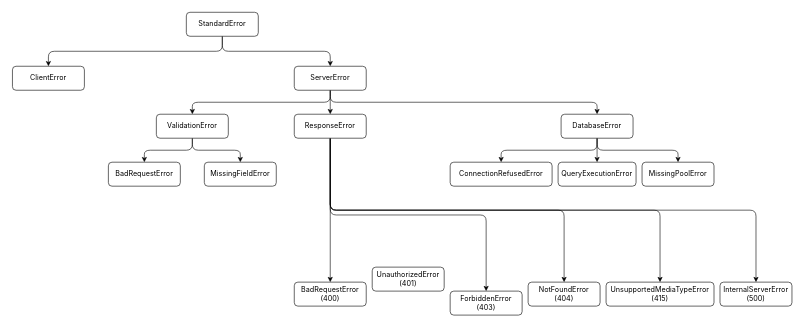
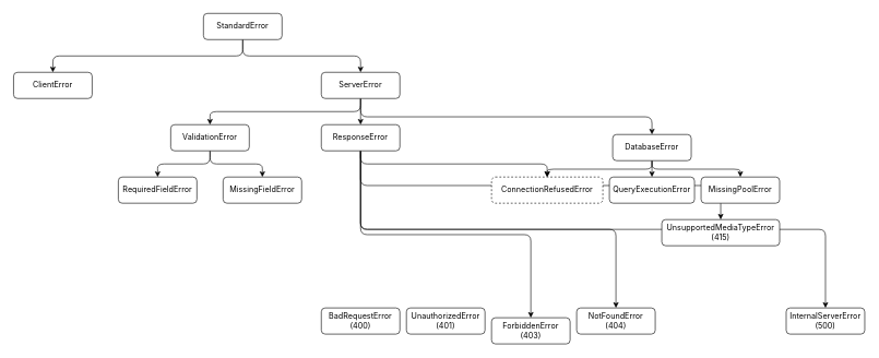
  <mxCell id="0" />
  <mxCell id="1" parent="0" />
  <mxCell id="2" style="edgeStyle=elbowEdgeStyle;html=1;entryX=0.5;entryY=0;entryDx=0;entryDy=0;shadow=0;rounded=1;elbow=vertical;" parent="1" source="4" target="9" edge="1"><mxGeometry relative="1" as="geometry" /></mxCell>
  <mxCell id="3" style="edgeStyle=elbowEdgeStyle;rounded=1;html=1;entryX=0.5;entryY=0;entryDx=0;entryDy=0;shadow=0;elbow=vertical;" parent="1" source="4" target="5" edge="1"><mxGeometry relative="1" as="geometry" /></mxCell>
  <mxCell id="4" value="StandardError" style="rounded=1;whiteSpace=wrap;html=1;fontFamily=Inter;fontSource=https%3A%2F%2Ffonts.googleapis.com%2Fcss%3Ffamily%3DInter;shadow=0;" parent="1" vertex="1"><mxGeometry x="310" y="20" width="120" height="40" as="geometry" /></mxCell>
  <mxCell id="5" value="ClientError" style="rounded=1;whiteSpace=wrap;html=1;fontFamily=Inter;fontSource=https%3A%2F%2Ffonts.googleapis.com%2Fcss%3Ffamily%3DInter;shadow=0;" parent="1" vertex="1"><mxGeometry x="20" y="110" width="120" height="40" as="geometry" /></mxCell>
  <mxCell id="6" style="edgeStyle=elbowEdgeStyle;html=1;entryX=0.5;entryY=0;entryDx=0;entryDy=0;shadow=0;rounded=1;elbow=vertical;" parent="1" source="9" target="18" edge="1"><mxGeometry relative="1" as="geometry" /></mxCell>
  <mxCell id="7" style="edgeStyle=elbowEdgeStyle;html=1;entryX=0.5;entryY=0;entryDx=0;entryDy=0;shadow=0;rounded=1;elbow=vertical;" parent="1" source="9" target="25" edge="1"><mxGeometry relative="1" as="geometry" /></mxCell>
  <mxCell id="8" style="edgeStyle=elbowEdgeStyle;html=1;entryX=0.5;entryY=0;entryDx=0;entryDy=0;shadow=0;rounded=1;elbow=vertical;" parent="1" source="9" target="12" edge="1"><mxGeometry relative="1" as="geometry" /></mxCell>
  <mxCell id="9" value="ServerError" style="rounded=1;whiteSpace=wrap;html=1;fontFamily=Inter;fontSource=https%3A%2F%2Ffonts.googleapis.com%2Fcss%3Ffamily%3DInter;shadow=0;" parent="1" vertex="1"><mxGeometry x="490" y="110" width="120" height="40" as="geometry" /></mxCell>
  <mxCell id="10" style="edgeStyle=elbowEdgeStyle;rounded=1;html=1;shadow=0;elbow=vertical;" parent="1" source="12" target="19" edge="1"><mxGeometry relative="1" as="geometry" /></mxCell>
  <mxCell id="11" value="" style="edgeStyle=elbowEdgeStyle;html=1;elbow=vertical;" parent="1" source="12" target="33" edge="1"><mxGeometry relative="1" as="geometry" /></mxCell>
  <mxCell id="12" value="ValidationError" style="whiteSpace=wrap;html=1;rounded=1;fontFamily=Inter;fontSource=https%3A%2F%2Ffonts.googleapis.com%2Fcss%3Ffamily%3DInter;shadow=0;" parent="1" vertex="1"><mxGeometry x="260" y="190" width="120" height="40" as="geometry" /></mxCell>
- <mxCell id="13" style="edgeStyle=elbowEdgeStyle;rounded=1;html=1;entryX=0.5;entryY=0;entryDx=0;entryDy=0;shadow=0;elbow=vertical;" parent="1" source="18" target="20" edge="1"><mxGeometry relative="1" as="geometry" /></mxCell>
+ <mxCell id="13" style="edgeStyle=elbowEdgeStyle;rounded=1;html=1;shadow=0;elbow=vertical;" parent="1" source="18" target="30" edge="1"><mxGeometry relative="1" as="geometry" /></mxCell>
  <mxCell id="14" value="" style="edgeStyle=elbowEdgeStyle;rounded=1;html=1;shadow=0;elbow=vertical;" parent="1" source="18" target="26" edge="1"><mxGeometry relative="1" as="geometry" /></mxCell>
  <mxCell id="15" value="" style="edgeStyle=elbowEdgeStyle;rounded=1;html=1;shadow=0;elbow=vertical;" parent="1" source="18" target="27" edge="1"><mxGeometry relative="1" as="geometry" /></mxCell>
  <mxCell id="16" style="edgeStyle=elbowEdgeStyle;rounded=1;html=1;entryX=0.5;entryY=0;entryDx=0;entryDy=0;shadow=0;elbow=vertical;" parent="1" source="18" target="28" edge="1"><mxGeometry relative="1" as="geometry" /></mxCell>
  <mxCell id="17" value="" style="edgeStyle=elbowEdgeStyle;rounded=1;html=1;shadow=0;elbow=vertical;" parent="1" source="18" target="29" edge="1"><mxGeometry relative="1" as="geometry" /></mxCell>
  <mxCell id="18" value="ResponseError" style="whiteSpace=wrap;html=1;rounded=1;fontFamily=Inter;fontSource=https%3A%2F%2Ffonts.googleapis.com%2Fcss%3Ffamily%3DInter;shadow=0;" parent="1" vertex="1"><mxGeometry x="490" y="190" width="120" height="40" as="geometry" /></mxCell>
- <mxCell id="19" value="BadRequestError" style="whiteSpace=wrap;html=1;rounded=1;fontFamily=Inter;fontSource=https%3A%2F%2Ffonts.googleapis.com%2Fcss%3Ffamily%3DInter;shadow=0;" parent="1" vertex="1"><mxGeometry x="180" y="270" width="120" height="40" as="geometry" /></mxCell>
+ <mxCell id="19" value="RequiredFieldError" style="whiteSpace=wrap;html=1;rounded=1;fontFamily=Inter;fontSource=https%3A%2F%2Ffonts.googleapis.com%2Fcss%3Ffamily%3DInter;shadow=0;" parent="1" vertex="1"><mxGeometry x="180" y="270" width="120" height="40" as="geometry" /></mxCell>
  <mxCell id="20" value="BadRequestError&lt;br&gt;(400)" style="whiteSpace=wrap;html=1;rounded=1;fontFamily=Inter;fontSource=https%3A%2F%2Ffonts.googleapis.com%2Fcss%3Ffamily%3DInter;shadow=0;" parent="1" vertex="1"><mxGeometry x="490" y="470" width="120" height="40" as="geometry" /></mxCell>
- <mxCell id="21" value="UnauthorizedError&lt;br&gt;(401)" style="whiteSpace=wrap;html=1;rounded=1;fontFamily=Inter;fontSource=https%3A%2F%2Ffonts.googleapis.com%2Fcss%3Ffamily%3DInter;shadow=0;" parent="1" vertex="1"><mxGeometry x="620" y="445" width="120" height="40" as="geometry" /></mxCell>
+ <mxCell id="21" value="UnauthorizedError&lt;br&gt;(401)" style="whiteSpace=wrap;html=1;rounded=1;fontFamily=Inter;fontSource=https%3A%2F%2Ffonts.googleapis.com%2Fcss%3Ffamily%3DInter;shadow=0;" parent="1" vertex="1"><mxGeometry x="620" y="470" width="120" height="40" as="geometry" /></mxCell>
  <mxCell id="22" value="" style="edgeStyle=elbowEdgeStyle;rounded=1;html=1;shadow=0;elbow=vertical;" parent="1" source="25" target="30" edge="1"><mxGeometry relative="1" as="geometry" /></mxCell>
  <mxCell id="23" value="" style="edgeStyle=elbowEdgeStyle;rounded=1;html=1;shadow=0;elbow=vertical;" parent="1" source="25" target="31" edge="1"><mxGeometry relative="1" as="geometry" /></mxCell>
  <mxCell id="24" value="" style="edgeStyle=elbowEdgeStyle;rounded=1;html=1;shadow=0;elbow=vertical;" parent="1" source="25" target="32" edge="1"><mxGeometry relative="1" as="geometry" /></mxCell>
- <mxCell id="25" value="DatabaseError" style="rounded=1;whiteSpace=wrap;html=1;fontFamily=Inter;fontSource=https%3A%2F%2Ffonts.googleapis.com%2Fcss%3Ffamily%3DInter;shadow=0;" parent="1" vertex="1"><mxGeometry x="935" y="190" width="120" height="40" as="geometry" /></mxCell>
+ <mxCell id="25" value="DatabaseError" style="rounded=1;whiteSpace=wrap;html=1;fontFamily=Inter;fontSource=https%3A%2F%2Ffonts.googleapis.com%2Fcss%3Ffamily%3DInter;shadow=0;" parent="1" vertex="1"><mxGeometry x="935" y="205" width="120" height="40" as="geometry" /></mxCell>
  <mxCell id="26" value="InternalServerError&lt;br&gt;(500)" style="whiteSpace=wrap;html=1;rounded=1;fontFamily=Inter;fontSource=https%3A%2F%2Ffonts.googleapis.com%2Fcss%3Ffamily%3DInter;shadow=0;" parent="1" vertex="1"><mxGeometry x="1200" y="470" width="120" height="40" as="geometry" /></mxCell>
  <mxCell id="27" value="NotFoundError (404)" style="whiteSpace=wrap;html=1;rounded=1;fontFamily=Inter;fontSource=https%3A%2F%2Ffonts.googleapis.com%2Fcss%3Ffamily%3DInter;shadow=0;" parent="1" vertex="1"><mxGeometry x="880" y="470" width="120" height="40" as="geometry" /></mxCell>
  <mxCell id="28" value="ForbiddenError (403)" style="whiteSpace=wrap;html=1;rounded=1;fontFamily=Inter;fontSource=https%3A%2F%2Ffonts.googleapis.com%2Fcss%3Ffamily%3DInter;shadow=0;" parent="1" vertex="1"><mxGeometry x="750" y="485" width="120" height="40" as="geometry" /></mxCell>
- <mxCell id="29" value="UnsupportedMediaTypeError&lt;br&gt;(415)" style="whiteSpace=wrap;html=1;rounded=1;fontFamily=Inter;fontSource=https%3A%2F%2Ffonts.googleapis.com%2Fcss%3Ffamily%3DInter;shadow=0;" parent="1" vertex="1"><mxGeometry x="1010" y="470" width="180" height="40" as="geometry" /></mxCell>
- <mxCell id="30" value="ConnectionRefusedError" style="rounded=1;whiteSpace=wrap;html=1;fontFamily=Inter;fontSource=https%3A%2F%2Ffonts.googleapis.com%2Fcss%3Ffamily%3DInter;shadow=0;" parent="1" vertex="1"><mxGeometry x="750" y="270" width="170" height="40" as="geometry" /></mxCell>
+ <mxCell id="29" value="UnsupportedMediaTypeError&lt;br&gt;(415)" style="whiteSpace=wrap;html=1;rounded=1;fontFamily=Inter;fontSource=https%3A%2F%2Ffonts.googleapis.com%2Fcss%3Ffamily%3DInter;shadow=0;" parent="1" vertex="1"><mxGeometry x="1010" y="335" width="180" height="40" as="geometry" /></mxCell>
+ <mxCell id="30" value="ConnectionRefusedError" style="rounded=1;whiteSpace=wrap;html=1;fontFamily=Inter;fontSource=https%3A%2F%2Ffonts.googleapis.com%2Fcss%3Ffamily%3DInter;shadow=0;dashed=1;" parent="1" vertex="1"><mxGeometry x="750" y="270" width="170" height="40" as="geometry" /></mxCell>
  <mxCell id="31" value="QueryExecutionError" style="rounded=1;whiteSpace=wrap;html=1;fontFamily=Inter;fontSource=https%3A%2F%2Ffonts.googleapis.com%2Fcss%3Ffamily%3DInter;shadow=0;" parent="1" vertex="1"><mxGeometry x="930" y="270" width="130" height="40" as="geometry" /></mxCell>
  <mxCell id="32" value="MissingPoolError" style="rounded=1;whiteSpace=wrap;html=1;fontFamily=Inter;fontSource=https%3A%2F%2Ffonts.googleapis.com%2Fcss%3Ffamily%3DInter;shadow=0;" parent="1" vertex="1"><mxGeometry x="1070" y="270" width="120" height="40" as="geometry" /></mxCell>
  <mxCell id="33" value="MissingFieldError" style="whiteSpace=wrap;html=1;rounded=1;fontFamily=Inter;fontSource=https%3A%2F%2Ffonts.googleapis.com%2Fcss%3Ffamily%3DInter;shadow=0;" parent="1" vertex="1"><mxGeometry x="340" y="270" width="120" height="40" as="geometry" /></mxCell>
